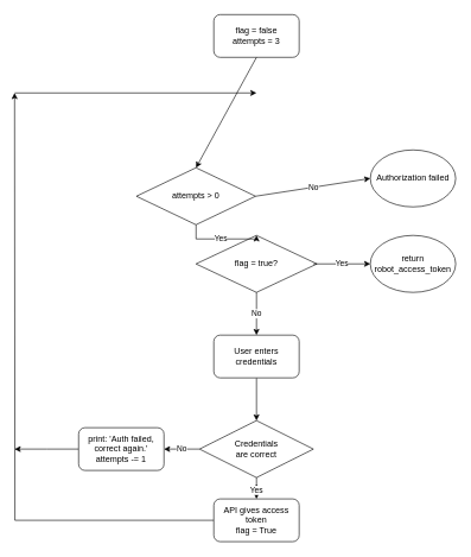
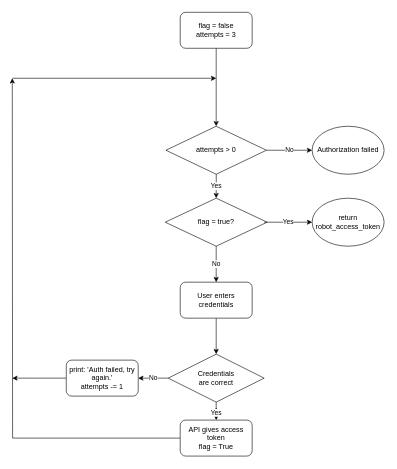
  <mxCell id="0" />
  <mxCell id="1" parent="0" />
  <mxCell id="2" value="flag = false&lt;br&gt;attempts = 3" style="rounded=1;whiteSpace=wrap;html=1;" vertex="1" parent="1"><mxGeometry x="300" y="20" width="120" height="60" as="geometry" /></mxCell>
  <mxCell id="3" value="flag = true?" style="rhombus;whiteSpace=wrap;html=1;" vertex="1" parent="1"><mxGeometry x="275" y="330" width="170" height="80" as="geometry" /></mxCell>
  <mxCell id="4" value="Yes" style="edgeStyle=orthogonalEdgeStyle;rounded=0;orthogonalLoop=1;jettySize=auto;html=1;" edge="1" parent="1" source="5" target="3"><mxGeometry relative="1" as="geometry" /></mxCell>
- <mxCell id="5" value="attempts &amp;gt; 0" style="rhombus;whiteSpace=wrap;html=1;" vertex="1" parent="1"><mxGeometry x="191.25" y="235" width="167.5" height="80" as="geometry" /></mxCell>
+ <mxCell id="5" value="attempts &amp;gt; 0" style="rhombus;whiteSpace=wrap;html=1;" vertex="1" parent="1"><mxGeometry x="276.25" y="210" width="167.5" height="80" as="geometry" /></mxCell>
  <mxCell id="6" value="" style="endArrow=classic;html=1;rounded=0;exitX=0.5;exitY=1;exitDx=0;exitDy=0;entryX=0.5;entryY=0;entryDx=0;entryDy=0;" edge="1" parent="1" source="2" target="5"><mxGeometry width="50" height="50" relative="1" as="geometry"><mxPoint x="470" y="230" as="sourcePoint" /><mxPoint x="520" y="180" as="targetPoint" /></mxGeometry></mxCell>
  <mxCell id="7" value="No" style="endArrow=classic;html=1;rounded=0;exitX=1;exitY=0.5;exitDx=0;exitDy=0;" edge="1" parent="1" source="5"><mxGeometry width="50" height="50" relative="1" as="geometry"><mxPoint x="470" y="320" as="sourcePoint" /><mxPoint x="520" y="250" as="targetPoint" /></mxGeometry></mxCell>
  <mxCell id="8" value="" style="edgeStyle=orthogonalEdgeStyle;rounded=0;orthogonalLoop=1;jettySize=auto;html=1;" edge="1" parent="1" source="9" target="12"><mxGeometry relative="1" as="geometry"><mxPoint x="360" y="600" as="targetPoint" /></mxGeometry></mxCell>
  <mxCell id="9" value="User enters credentials" style="rounded=1;whiteSpace=wrap;html=1;" vertex="1" parent="1"><mxGeometry x="300" y="470" width="120" height="60" as="geometry" /></mxCell>
  <mxCell id="10" value="Yes" style="edgeStyle=orthogonalEdgeStyle;rounded=0;orthogonalLoop=1;jettySize=auto;html=1;exitX=0.5;exitY=1;exitDx=0;exitDy=0;" edge="1" parent="1" source="12" target="14"><mxGeometry x="0.5" relative="1" as="geometry"><mxPoint as="offset" /></mxGeometry></mxCell>
  <mxCell id="11" value="No" style="edgeStyle=orthogonalEdgeStyle;rounded=0;orthogonalLoop=1;jettySize=auto;html=1;entryX=1;entryY=0.5;entryDx=0;entryDy=0;" edge="1" parent="1" source="12" target="16"><mxGeometry relative="1" as="geometry" /></mxCell>
  <mxCell id="12" value="Credentials&lt;br&gt;are correct" style="rhombus;whiteSpace=wrap;html=1;" vertex="1" parent="1"><mxGeometry x="280" y="590" width="160" height="80" as="geometry" /></mxCell>
  <mxCell id="13" style="edgeStyle=orthogonalEdgeStyle;rounded=0;orthogonalLoop=1;jettySize=auto;html=1;exitX=0;exitY=0.5;exitDx=0;exitDy=0;" edge="1" parent="1" source="14"><mxGeometry relative="1" as="geometry"><mxPoint x="20" y="130" as="targetPoint" /></mxGeometry></mxCell>
  <mxCell id="14" value="API gives access token&lt;br&gt;flag = True" style="rounded=1;whiteSpace=wrap;html=1;" vertex="1" parent="1"><mxGeometry x="300" y="700" width="120" height="60" as="geometry" /></mxCell>
  <mxCell id="15" style="edgeStyle=orthogonalEdgeStyle;rounded=0;orthogonalLoop=1;jettySize=auto;html=1;" edge="1" parent="1" source="16"><mxGeometry relative="1" as="geometry"><mxPoint x="20" y="630" as="targetPoint" /></mxGeometry></mxCell>
- <mxCell id="16" value="print: 'Auth failed, correct again.'&lt;br&gt;attempts -= 1" style="rounded=1;whiteSpace=wrap;html=1;" vertex="1" parent="1"><mxGeometry x="110" y="600" width="120" height="60" as="geometry" /></mxCell>
+ <mxCell id="16" value="print: 'Auth failed, try again.'&lt;br&gt;attempts -= 1" style="rounded=1;whiteSpace=wrap;html=1;" vertex="1" parent="1"><mxGeometry x="110" y="600" width="120" height="60" as="geometry" /></mxCell>
  <mxCell id="17" value="return robot_access_token" style="ellipse;whiteSpace=wrap;html=1;" vertex="1" parent="1"><mxGeometry x="520" y="330" width="120" height="80" as="geometry" /></mxCell>
  <mxCell id="18" value="No" style="endArrow=classic;html=1;rounded=0;exitX=0.5;exitY=1;exitDx=0;exitDy=0;entryX=0.5;entryY=0;entryDx=0;entryDy=0;" edge="1" parent="1" source="3" target="9"><mxGeometry width="50" height="50" relative="1" as="geometry"><mxPoint x="230" y="490" as="sourcePoint" /><mxPoint x="280" y="440" as="targetPoint" /></mxGeometry></mxCell>
  <mxCell id="19" value="Yes" style="endArrow=classic;html=1;rounded=0;entryX=0;entryY=0.5;entryDx=0;entryDy=0;" edge="1" parent="1" target="17"><mxGeometry width="50" height="50" relative="1" as="geometry"><mxPoint x="440" y="370" as="sourcePoint" /><mxPoint x="310" y="440" as="targetPoint" /></mxGeometry></mxCell>
  <mxCell id="20" value="Authorization failed" style="ellipse;whiteSpace=wrap;html=1;" vertex="1" parent="1"><mxGeometry x="520" y="210" width="120" height="80" as="geometry" /></mxCell>
  <mxCell id="21" value="" style="endArrow=classic;html=1;rounded=0;" edge="1" parent="1"><mxGeometry width="50" height="50" relative="1" as="geometry"><mxPoint x="20" y="130" as="sourcePoint" /><mxPoint x="360" y="130" as="targetPoint" /></mxGeometry></mxCell>
